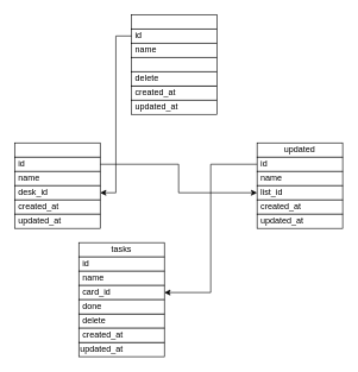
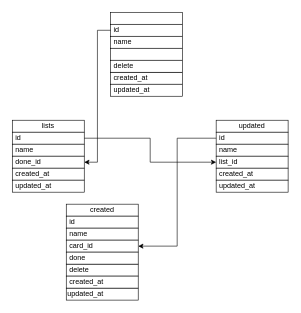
  <mxCell id="0" />
  <mxCell id="1" parent="0" />
  <mxCell id="2" value="" style="rounded=0;whiteSpace=wrap;html=1;" vertex="1" parent="1"><mxGeometry x="184" y="20" width="120" height="20" as="geometry" /></mxCell>
  <mxCell id="3" value="" style="rounded=0;whiteSpace=wrap;html=1;" vertex="1" parent="1"><mxGeometry x="184" y="40" width="120" height="20" as="geometry" /></mxCell>
  <mxCell id="4" value="" style="rounded=0;whiteSpace=wrap;html=1;" vertex="1" parent="1"><mxGeometry x="184" y="60" width="120" height="20" as="geometry" /></mxCell>
  <mxCell id="5" value="" style="rounded=0;whiteSpace=wrap;html=1;" vertex="1" parent="1"><mxGeometry x="184" y="80" width="120" height="20" as="geometry" /></mxCell>
  <mxCell id="6" value="" style="edgeStyle=orthogonalEdgeStyle;rounded=0;orthogonalLoop=1;jettySize=auto;html=1;entryX=1;entryY=0.5;entryDx=0;entryDy=0;" edge="1" parent="1" source="7" target="56"><mxGeometry relative="1" as="geometry" /></mxCell>
  <mxCell id="7" value="&amp;nbsp;id" style="text;html=1;strokeColor=none;fillColor=none;align=left;verticalAlign=middle;whiteSpace=wrap;rounded=0;" vertex="1" parent="1"><mxGeometry x="184" y="40" width="120" height="20" as="geometry" /></mxCell>
  <mxCell id="8" value="&amp;nbsp;name" style="text;html=1;strokeColor=none;fillColor=none;align=left;verticalAlign=middle;whiteSpace=wrap;rounded=0;" vertex="1" parent="1"><mxGeometry x="184" y="60" width="120" height="20" as="geometry" /></mxCell>
  <mxCell id="9" value="" style="rounded=0;whiteSpace=wrap;html=1;" vertex="1" parent="1"><mxGeometry x="184" y="120" width="120" height="20" as="geometry" /></mxCell>
  <mxCell id="10" value="&amp;nbsp;created_at" style="text;html=1;strokeColor=none;fillColor=none;align=left;verticalAlign=middle;whiteSpace=wrap;rounded=0;" vertex="1" parent="1"><mxGeometry x="184" y="120" width="120" height="20" as="geometry" /></mxCell>
  <mxCell id="11" value="" style="rounded=0;whiteSpace=wrap;html=1;" vertex="1" parent="1"><mxGeometry x="184" y="140" width="120" height="20" as="geometry" /></mxCell>
  <mxCell id="12" value="&amp;nbsp;updated_at" style="text;html=1;strokeColor=none;fillColor=none;align=left;verticalAlign=middle;whiteSpace=wrap;rounded=0;" vertex="1" parent="1"><mxGeometry x="184" y="140" width="120" height="20" as="geometry" /></mxCell>
  <mxCell id="13" value="" style="rounded=0;whiteSpace=wrap;html=1;" vertex="1" parent="1"><mxGeometry x="20" y="200" width="120" height="20" as="geometry" /></mxCell>
  <mxCell id="14" value="" style="rounded=0;whiteSpace=wrap;html=1;" vertex="1" parent="1"><mxGeometry x="20" y="220" width="120" height="20" as="geometry" /></mxCell>
  <mxCell id="15" value="" style="rounded=0;whiteSpace=wrap;html=1;" vertex="1" parent="1"><mxGeometry x="20" y="240" width="120" height="20" as="geometry" /></mxCell>
  <mxCell id="16" value="" style="rounded=0;whiteSpace=wrap;html=1;" vertex="1" parent="1"><mxGeometry x="20" y="260" width="120" height="20" as="geometry" /></mxCell>
+ <mxCell id="17" value="lists" style="text;html=1;strokeColor=none;fillColor=none;align=center;verticalAlign=middle;whiteSpace=wrap;rounded=0;" vertex="1" parent="1"><mxGeometry x="20" y="200" width="120" height="20" as="geometry" /></mxCell>
  <mxCell id="18" value="" style="edgeStyle=orthogonalEdgeStyle;rounded=0;orthogonalLoop=1;jettySize=auto;html=1;entryX=0;entryY=0.5;entryDx=0;entryDy=0;" edge="1" parent="1" source="19" target="29"><mxGeometry relative="1" as="geometry" /></mxCell>
  <mxCell id="19" value="&amp;nbsp;id" style="text;html=1;strokeColor=none;fillColor=none;align=left;verticalAlign=middle;whiteSpace=wrap;rounded=0;" vertex="1" parent="1"><mxGeometry x="20" y="220" width="120" height="20" as="geometry" /></mxCell>
  <mxCell id="20" value="&amp;nbsp;name" style="text;html=1;strokeColor=none;fillColor=none;align=left;verticalAlign=middle;whiteSpace=wrap;rounded=0;" vertex="1" parent="1"><mxGeometry x="20" y="240" width="120" height="20" as="geometry" /></mxCell>
  <mxCell id="21" value="" style="rounded=0;whiteSpace=wrap;html=1;" vertex="1" parent="1"><mxGeometry x="20" y="280" width="120" height="20" as="geometry" /></mxCell>
  <mxCell id="22" value="&amp;nbsp;created_at" style="text;html=1;strokeColor=none;fillColor=none;align=left;verticalAlign=middle;whiteSpace=wrap;rounded=0;" vertex="1" parent="1"><mxGeometry x="20" y="280" width="120" height="20" as="geometry" /></mxCell>
  <mxCell id="23" value="" style="rounded=0;whiteSpace=wrap;html=1;" vertex="1" parent="1"><mxGeometry x="20" y="300" width="120" height="20" as="geometry" /></mxCell>
  <mxCell id="24" value="&amp;nbsp;updated_at" style="text;html=1;strokeColor=none;fillColor=none;align=left;verticalAlign=middle;whiteSpace=wrap;rounded=0;" vertex="1" parent="1"><mxGeometry x="20" y="300" width="120" height="20" as="geometry" /></mxCell>
  <mxCell id="25" value="" style="rounded=0;whiteSpace=wrap;html=1;" vertex="1" parent="1"><mxGeometry x="360" y="200" width="120" height="20" as="geometry" /></mxCell>
  <mxCell id="26" value="" style="rounded=0;whiteSpace=wrap;html=1;" vertex="1" parent="1"><mxGeometry x="360" y="220" width="120" height="20" as="geometry" /></mxCell>
  <mxCell id="27" value="" style="rounded=0;whiteSpace=wrap;html=1;" vertex="1" parent="1"><mxGeometry x="360" y="240" width="120" height="20" as="geometry" /></mxCell>
  <mxCell id="28" value="" style="rounded=0;whiteSpace=wrap;html=1;" vertex="1" parent="1"><mxGeometry x="360" y="260" width="120" height="20" as="geometry" /></mxCell>
  <mxCell id="29" value="&amp;nbsp;list_id" style="text;html=1;strokeColor=none;fillColor=none;align=left;verticalAlign=middle;whiteSpace=wrap;rounded=0;" vertex="1" parent="1"><mxGeometry x="360" y="260" width="120" height="20" as="geometry" /></mxCell>
  <mxCell id="30" value="updated" style="text;html=1;strokeColor=none;fillColor=none;align=center;verticalAlign=middle;whiteSpace=wrap;rounded=0;" vertex="1" parent="1"><mxGeometry x="360" y="200" width="120" height="20" as="geometry" /></mxCell>
  <mxCell id="31" value="" style="edgeStyle=orthogonalEdgeStyle;rounded=0;orthogonalLoop=1;jettySize=auto;html=1;entryX=1;entryY=0.5;entryDx=0;entryDy=0;" edge="1" parent="1" source="32" target="42"><mxGeometry relative="1" as="geometry" /></mxCell>
  <mxCell id="32" value="&amp;nbsp;id" style="text;html=1;strokeColor=none;fillColor=none;align=left;verticalAlign=middle;whiteSpace=wrap;rounded=0;" vertex="1" parent="1"><mxGeometry x="360" y="220" width="120" height="20" as="geometry" /></mxCell>
  <mxCell id="33" value="&amp;nbsp;name" style="text;html=1;strokeColor=none;fillColor=none;align=left;verticalAlign=middle;whiteSpace=wrap;rounded=0;" vertex="1" parent="1"><mxGeometry x="360" y="240" width="120" height="20" as="geometry" /></mxCell>
  <mxCell id="34" value="" style="rounded=0;whiteSpace=wrap;html=1;" vertex="1" parent="1"><mxGeometry x="360" y="280" width="120" height="20" as="geometry" /></mxCell>
  <mxCell id="35" value="&amp;nbsp;created_at" style="text;html=1;strokeColor=none;fillColor=none;align=left;verticalAlign=middle;whiteSpace=wrap;rounded=0;" vertex="1" parent="1"><mxGeometry x="360" y="280" width="120" height="20" as="geometry" /></mxCell>
  <mxCell id="36" value="" style="rounded=0;whiteSpace=wrap;html=1;" vertex="1" parent="1"><mxGeometry x="360" y="300" width="120" height="20" as="geometry" /></mxCell>
  <mxCell id="37" value="&amp;nbsp;updated_at" style="text;html=1;strokeColor=none;fillColor=none;align=left;verticalAlign=middle;whiteSpace=wrap;rounded=0;" vertex="1" parent="1"><mxGeometry x="360" y="300" width="120" height="20" as="geometry" /></mxCell>
  <mxCell id="38" value="" style="rounded=0;whiteSpace=wrap;html=1;" vertex="1" parent="1"><mxGeometry x="110" y="340" width="120" height="20" as="geometry" /></mxCell>
  <mxCell id="39" value="" style="rounded=0;whiteSpace=wrap;html=1;" vertex="1" parent="1"><mxGeometry x="110" y="360" width="120" height="20" as="geometry" /></mxCell>
  <mxCell id="40" value="" style="rounded=0;whiteSpace=wrap;html=1;" vertex="1" parent="1"><mxGeometry x="110" y="380" width="120" height="20" as="geometry" /></mxCell>
  <mxCell id="41" value="" style="rounded=0;whiteSpace=wrap;html=1;" vertex="1" parent="1"><mxGeometry x="110" y="400" width="120" height="20" as="geometry" /></mxCell>
  <mxCell id="42" value="&amp;nbsp;card_id" style="text;html=1;strokeColor=none;fillColor=none;align=left;verticalAlign=middle;whiteSpace=wrap;rounded=0;" vertex="1" parent="1"><mxGeometry x="110" y="400" width="120" height="20" as="geometry" /></mxCell>
- <mxCell id="43" value="tasks" style="text;html=1;strokeColor=none;fillColor=none;align=center;verticalAlign=middle;whiteSpace=wrap;rounded=0;" vertex="1" parent="1"><mxGeometry x="110" y="340" width="120" height="20" as="geometry" /></mxCell>
+ <mxCell id="43" value="created" style="text;html=1;strokeColor=none;fillColor=none;align=center;verticalAlign=middle;whiteSpace=wrap;rounded=0;" vertex="1" parent="1"><mxGeometry x="110" y="340" width="120" height="20" as="geometry" /></mxCell>
  <mxCell id="44" value="&amp;nbsp;id" style="text;html=1;strokeColor=none;fillColor=none;align=left;verticalAlign=middle;whiteSpace=wrap;rounded=0;" vertex="1" parent="1"><mxGeometry x="110" y="360" width="120" height="20" as="geometry" /></mxCell>
  <mxCell id="45" value="&amp;nbsp;name" style="text;html=1;strokeColor=none;fillColor=none;align=left;verticalAlign=middle;whiteSpace=wrap;rounded=0;" vertex="1" parent="1"><mxGeometry x="110" y="380" width="120" height="20" as="geometry" /></mxCell>
  <mxCell id="46" value="" style="rounded=0;whiteSpace=wrap;html=1;" vertex="1" parent="1"><mxGeometry x="110" y="480" width="120" height="20" as="geometry" /></mxCell>
  <mxCell id="47" value="" style="rounded=0;whiteSpace=wrap;html=1;" vertex="1" parent="1"><mxGeometry x="110" y="440" width="120" height="20" as="geometry" /></mxCell>
  <mxCell id="48" value="&amp;nbsp;delete" style="text;html=1;strokeColor=none;fillColor=none;align=left;verticalAlign=middle;whiteSpace=wrap;rounded=0;" vertex="1" parent="1"><mxGeometry x="110" y="440" width="120" height="20" as="geometry" /></mxCell>
  <mxCell id="49" value="" style="rounded=0;whiteSpace=wrap;html=1;" vertex="1" parent="1"><mxGeometry x="110" y="420" width="120" height="20" as="geometry" /></mxCell>
  <mxCell id="50" value="&amp;nbsp;done" style="text;html=1;strokeColor=none;fillColor=none;align=left;verticalAlign=middle;whiteSpace=wrap;rounded=0;" vertex="1" parent="1"><mxGeometry x="110" y="420" width="120" height="20" as="geometry" /></mxCell>
  <mxCell id="51" value="updated_at" style="text;html=1;strokeColor=none;fillColor=none;align=left;verticalAlign=middle;whiteSpace=wrap;rounded=0;" vertex="1" parent="1"><mxGeometry x="110" y="480" width="120" height="20" as="geometry" /></mxCell>
  <mxCell id="52" value="" style="rounded=0;whiteSpace=wrap;html=1;" vertex="1" parent="1"><mxGeometry x="110" y="460" width="120" height="20" as="geometry" /></mxCell>
  <mxCell id="53" value="&amp;nbsp;created_at" style="text;html=1;strokeColor=none;fillColor=none;align=left;verticalAlign=middle;whiteSpace=wrap;rounded=0;" vertex="1" parent="1"><mxGeometry x="110" y="460" width="120" height="20" as="geometry" /></mxCell>
  <mxCell id="54" value="" style="rounded=0;whiteSpace=wrap;html=1;" vertex="1" parent="1"><mxGeometry x="184" y="100" width="120" height="20" as="geometry" /></mxCell>
  <mxCell id="55" value="&amp;nbsp;delete" style="text;html=1;strokeColor=none;fillColor=none;align=left;verticalAlign=middle;whiteSpace=wrap;rounded=0;" vertex="1" parent="1"><mxGeometry x="184" y="100" width="120" height="20" as="geometry" /></mxCell>
- <mxCell id="56" value="&amp;nbsp;desk_id" style="text;html=1;strokeColor=none;fillColor=none;align=left;verticalAlign=middle;whiteSpace=wrap;rounded=0;" vertex="1" parent="1"><mxGeometry x="20" y="260" width="120" height="20" as="geometry" /></mxCell>
+ <mxCell id="56" value="&amp;nbsp;done_id" style="text;html=1;strokeColor=none;fillColor=none;align=left;verticalAlign=middle;whiteSpace=wrap;rounded=0;" vertex="1" parent="1"><mxGeometry x="20" y="260" width="120" height="20" as="geometry" /></mxCell>
